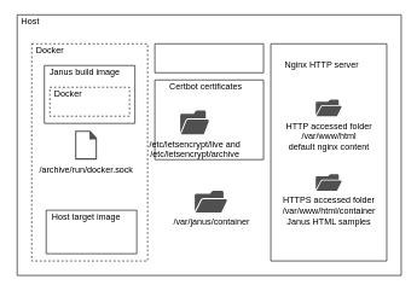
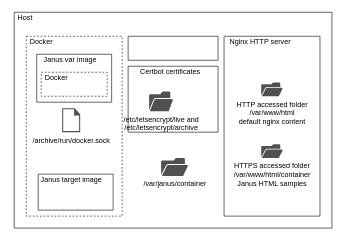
  <mxCell id="0" />
  <mxCell id="1" parent="0" />
  <mxCell id="2" value="" style="verticalLabelPosition=bottom;verticalAlign=top;html=1;shape=mxgraph.basic.rect;fillColor2=none;strokeWidth=1;size=20;indent=5;" vertex="1" parent="1"><mxGeometry x="23" y="20" width="530" height="360" as="geometry" /></mxCell>
  <mxCell id="3" value="" style="verticalLabelPosition=bottom;verticalAlign=top;html=1;shape=mxgraph.basic.rect;fillColor2=none;strokeWidth=1;size=20;indent=5;dashed=1;" vertex="1" parent="1"><mxGeometry x="43" y="60" width="160" height="300" as="geometry" /></mxCell>
  <mxCell id="4" value="" style="verticalLabelPosition=bottom;verticalAlign=top;html=1;shape=mxgraph.basic.rect;fillColor2=none;strokeWidth=1;size=20;indent=5;" vertex="1" parent="1"><mxGeometry x="60.5" y="90" width="125" height="80" as="geometry" /></mxCell>
  <mxCell id="5" value="Host" style="text;html=1;resizable=0;autosize=1;align=center;verticalAlign=middle;points=[];fillColor=none;strokeColor=none;rounded=0;" vertex="1" parent="1"><mxGeometry x="20.5" y="20" width="40" height="20" as="geometry" /></mxCell>
  <mxCell id="6" value="Docker" style="text;html=1;resizable=0;autosize=1;align=center;verticalAlign=middle;points=[];fillColor=none;strokeColor=none;rounded=0;" vertex="1" parent="1"><mxGeometry x="43" y="60" width="50" height="20" as="geometry" /></mxCell>
- <mxCell id="7" value="Janus build image" style="text;html=1;resizable=0;autosize=1;align=center;verticalAlign=middle;points=[];fillColor=none;strokeColor=none;rounded=0;" vertex="1" parent="1"><mxGeometry x="60.5" y="90" width="110" height="20" as="geometry" /></mxCell>
+ <mxCell id="7" value="Janus var image" style="text;html=1;resizable=0;autosize=1;align=center;verticalAlign=middle;points=[];fillColor=none;strokeColor=none;rounded=0;" vertex="1" parent="1"><mxGeometry x="60.5" y="90" width="110" height="20" as="geometry" /></mxCell>
  <mxCell id="8" value="" style="verticalLabelPosition=bottom;verticalAlign=top;html=1;shape=mxgraph.basic.rect;fillColor2=none;strokeWidth=1;size=20;indent=5;" vertex="1" parent="1"><mxGeometry x="63" y="290" width="125" height="60" as="geometry" /></mxCell>
- <mxCell id="9" value="Host target image" style="text;html=1;resizable=0;autosize=1;align=center;verticalAlign=middle;points=[];fillColor=none;strokeColor=none;rounded=0;" vertex="1" parent="1"><mxGeometry x="58" y="290" width="120" height="20" as="geometry" /></mxCell>
+ <mxCell id="9" value="Janus target image" style="text;html=1;resizable=0;autosize=1;align=center;verticalAlign=middle;points=[];fillColor=none;strokeColor=none;rounded=0;" vertex="1" parent="1"><mxGeometry x="58" y="290" width="120" height="20" as="geometry" /></mxCell>
  <mxCell id="10" value="" style="verticalLabelPosition=bottom;verticalAlign=top;html=1;shape=mxgraph.basic.rect;fillColor2=none;strokeWidth=1;size=20;indent=5;" vertex="1" parent="1"><mxGeometry x="373" y="60" width="160" height="300" as="geometry" /></mxCell>
  <mxCell id="11" value="HTTP accessed folder&lt;br&gt;/var/www/html&lt;br&gt;default nginx content" style="pointerEvents=1;shadow=0;dashed=0;html=1;strokeColor=none;fillColor=#505050;labelPosition=center;verticalLabelPosition=bottom;verticalAlign=top;outlineConnect=0;align=center;shape=mxgraph.office.concepts.folder_open;" vertex="1" parent="1"><mxGeometry x="435" y="137" width="36" height="23" as="geometry" /></mxCell>
- <mxCell id="12" value="Nginx HTTP server" style="text;html=1;resizable=0;autosize=1;align=center;verticalAlign=middle;points=[];fillColor=none;strokeColor=none;rounded=0;" vertex="1" parent="1"><mxGeometry x="383" y="80" width="120" height="20" as="geometry" /></mxCell>
+ <mxCell id="12" value="Nginx HTTP server" style="text;html=1;resizable=0;autosize=1;align=center;verticalAlign=middle;points=[];fillColor=none;strokeColor=none;rounded=0;" vertex="1" parent="1"><mxGeometry x="373" y="60" width="120" height="20" as="geometry" /></mxCell>
  <mxCell id="13" value="HTTPS accessed folder&lt;br&gt;/var/www/html/container&lt;br&gt;Janus HTML samples" style="pointerEvents=1;shadow=0;dashed=0;html=1;strokeColor=none;fillColor=#505050;labelPosition=center;verticalLabelPosition=bottom;verticalAlign=top;outlineConnect=0;align=center;shape=mxgraph.office.concepts.folder_open;" vertex="1" parent="1"><mxGeometry x="435" y="240" width="36" height="23" as="geometry" /></mxCell>
  <mxCell id="14" value="" style="verticalLabelPosition=bottom;verticalAlign=top;html=1;shape=mxgraph.basic.rect;fillColor2=none;strokeWidth=1;size=20;indent=5;" vertex="1" parent="1"><mxGeometry x="213" y="60" width="150" height="40" as="geometry" /></mxCell>
  <mxCell id="15" value="" style="verticalLabelPosition=bottom;verticalAlign=top;html=1;shape=mxgraph.basic.rect;fillColor2=none;strokeWidth=1;size=20;indent=5;" vertex="1" parent="1"><mxGeometry x="213" y="110" width="150" height="110" as="geometry" /></mxCell>
  <mxCell id="16" value="Certbot certificates" style="text;html=1;resizable=0;autosize=1;align=center;verticalAlign=middle;points=[];fillColor=none;strokeColor=none;rounded=0;" vertex="1" parent="1"><mxGeometry x="213" y="110" width="140" height="20" as="geometry" /></mxCell>
  <mxCell id="17" value="/etc/letsencrypt/live and&lt;br&gt;/etc/letsencrypt/archive" style="pointerEvents=1;shadow=0;dashed=0;html=1;strokeColor=none;fillColor=#505050;labelPosition=center;verticalLabelPosition=bottom;verticalAlign=top;outlineConnect=0;align=center;shape=mxgraph.office.concepts.folder_open;" vertex="1" parent="1"><mxGeometry x="248" y="152" width="40" height="33" as="geometry" /></mxCell>
  <mxCell id="18" value="/var/janus/container" style="pointerEvents=1;shadow=0;dashed=0;html=1;strokeColor=none;fillColor=#505050;labelPosition=center;verticalLabelPosition=bottom;verticalAlign=top;outlineConnect=0;align=center;shape=mxgraph.office.concepts.folder_open;" vertex="1" parent="1"><mxGeometry x="268" y="263" width="45" height="30" as="geometry" /></mxCell>
  <mxCell id="19" value="" style="verticalLabelPosition=bottom;verticalAlign=top;html=1;shape=mxgraph.basic.rect;fillColor2=none;strokeWidth=1;size=20;indent=5;dashed=1;" vertex="1" parent="1"><mxGeometry x="68" y="120" width="110" height="40" as="geometry" /></mxCell>
  <mxCell id="20" value="Docker" style="text;html=1;resizable=0;autosize=1;align=center;verticalAlign=middle;points=[];fillColor=none;strokeColor=none;rounded=0;" vertex="1" parent="1"><mxGeometry x="68" y="120" width="50" height="20" as="geometry" /></mxCell>
  <mxCell id="21" value="/archive/run/docker.sock" style="pointerEvents=1;shadow=0;dashed=0;html=1;strokeColor=none;fillColor=#505050;labelPosition=center;verticalLabelPosition=bottom;verticalAlign=top;outlineConnect=0;align=center;shape=mxgraph.office.concepts.document_blank;" vertex="1" parent="1"><mxGeometry x="103" y="180" width="30" height="40" as="geometry" /></mxCell>
